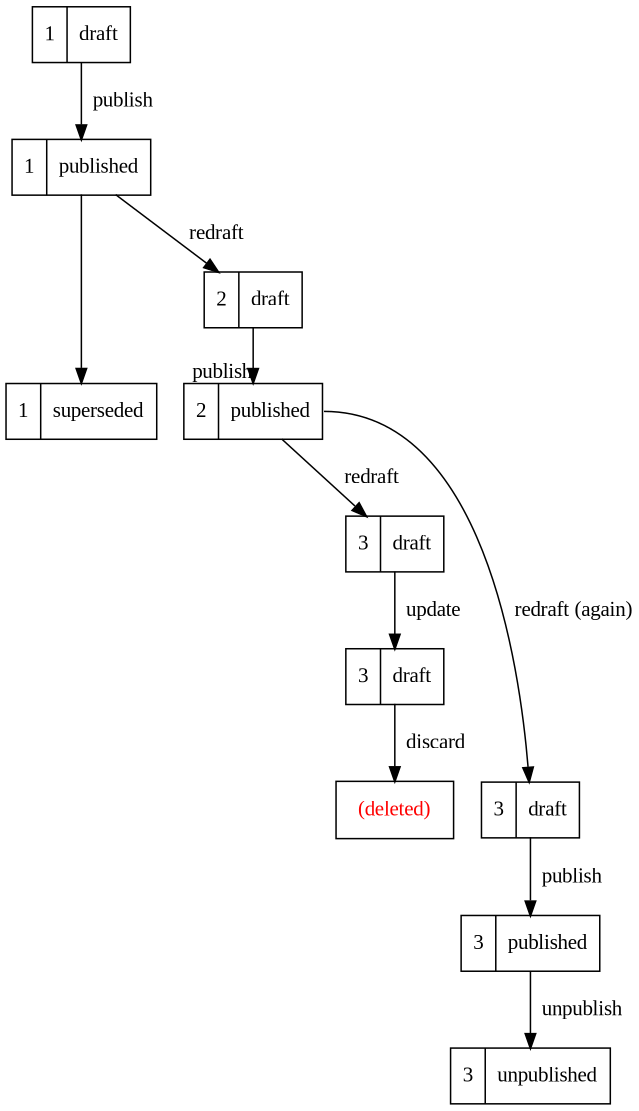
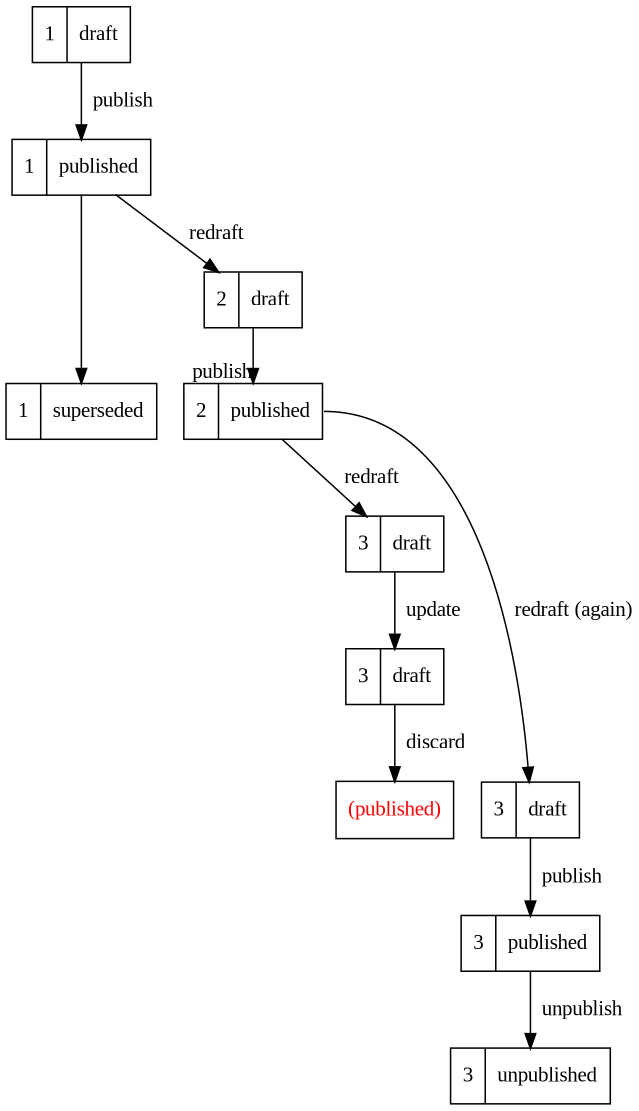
  digraph {
    fontname="Liberation Serif"
    node [group=1 shape=record fontname="Liberation Serif"]
    edge [fontname="Liberation Serif"]
    n1 [label="1 | superseded"]
    n2 [group=2 label="2 | published"]
-   n3 [fontcolor=red group=3 label="(deleted)"]
+   n3 [fontcolor=red group=3 label="(published)"]
    n4 [group=4 label="3 | draft"]
    n5 [label="1 | draft"]
    n6 [label="1 | published"]
    n7 [group=2 label="2 | draft"]
    n8 [group=2 label="3 | invisible" style=invis]
    n9 [group=3 label="3 | draft"]
    n10 [group=3 label="3 | draft"]
    n11 [group=4 label="3 | published"]
    n12 [group=4 label="3 | unpublished"]
    subgraph sub_1 {
      rank=same
      n1
      n2
    }
    subgraph sub_2 {
      rank=same
      n3
      n4
    }
    n2 -> n4 [label="  redraft (again)" tailport=e]
    n2 -> n8 [style=invis]
    n2 -> n9 [label="  redraft"]
    n4 -> n11 [label="  publish"]
    n5 -> n6 [label="  publish"]
    n6 -> n1
    n6 -> n7 [label="  redraft"]
    n7 -> n2 [headlabel="  publish" labelangle=70 labeldistance=6]
    n9 -> n10 [label="  update"]
    n10 -> n3 [label="  discard"]
    n11 -> n12 [label="  unpublish"]
  }
